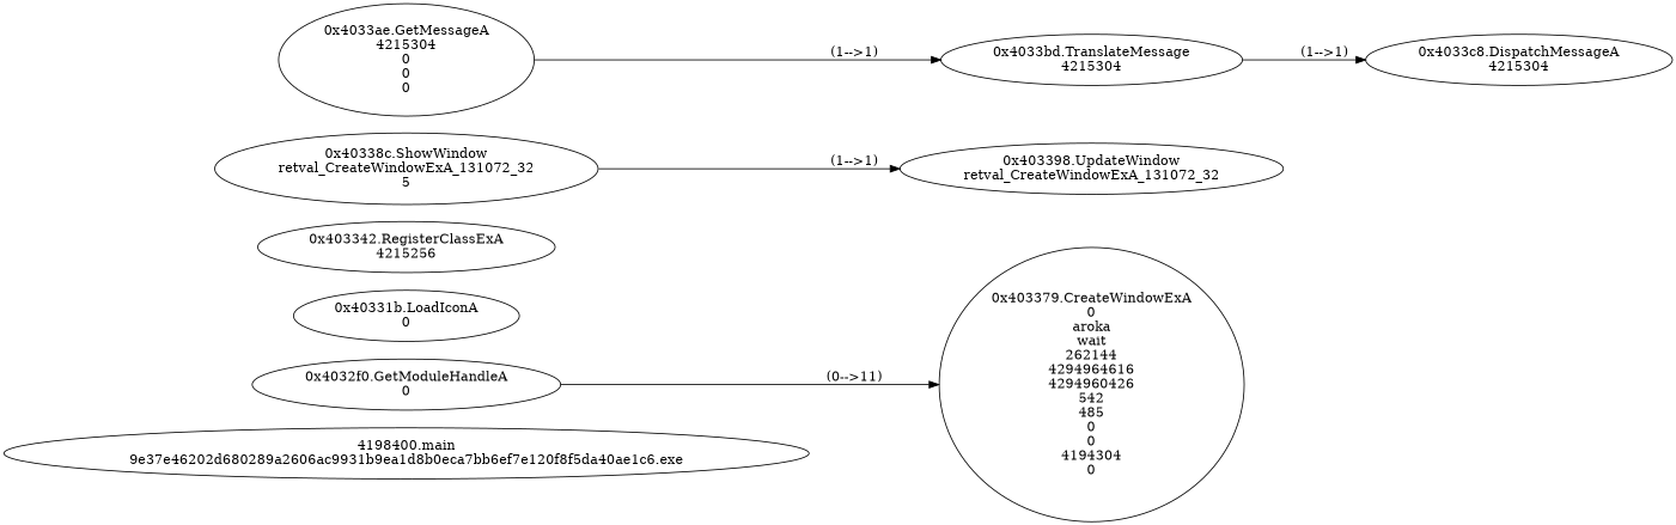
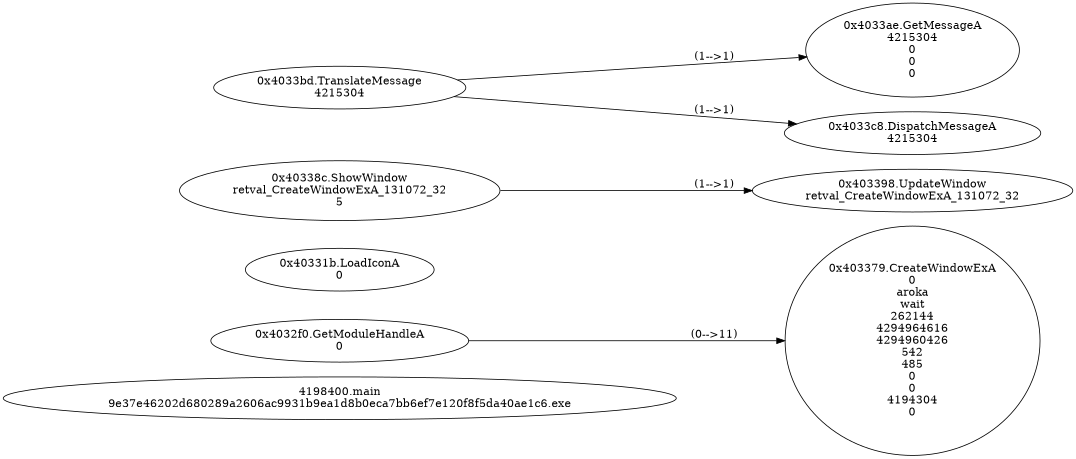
  digraph {
    rankdir=LR
    n1 [label="4198400.main\n9e37e46202d680289a2606ac9931b9ea1d8b0eca7bb6ef7e120f8f5da40ae1c6.exe"]
    n2 [label="0x4032f0.GetModuleHandleA\n0"]
    n3 [label="0x403379.CreateWindowExA\n0\naroka\nwait\n262144\n4294964616\n4294960426\n542\n485\n0\n0\n4194304\n0"]
    n4 [label="0x40331b.LoadIconA\n0\n"]
-   n5 [label="0x403342.RegisterClassExA\n4215256"]
    n6 [label="0x40338c.ShowWindow\nretval_CreateWindowExA_131072_32\n5"]
    n7 [label="0x403398.UpdateWindow\nretval_CreateWindowExA_131072_32"]
    n8 [label="0x4033ae.GetMessageA\n4215304\n0\n0\n0"]
    n9 [label="0x4033bd.TranslateMessage\n4215304"]
    n10 [label="0x4033c8.DispatchMessageA\n4215304"]
    n2 -> n3 [label="(0-->11)"]
    n6 -> n7 [label="(1-->1)"]
-   n8 -> n9 [label="(1-->1)"]
+   n9 -> n8 [label="(1-->1)"]
    n9 -> n10 [label="(1-->1)"]
  }
